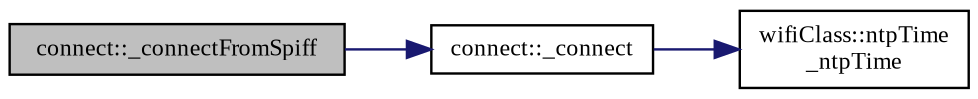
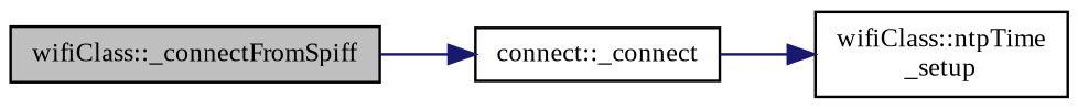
  digraph {
    fontname="Liberation Serif"
    rankdir=LR
    node [color=black fillcolor=white fontname="Liberation Serif" fontsize=10 shape=record style=filled]
    edge [color=midnightblue fontname="Liberation Serif" fontsize=10 labelfontname=Helvetica labelfontsize=10 style=solid]
-   n1 [fillcolor=grey75 fontcolor=black height=0.2 label="connect::_connectFromSpiff" width=0.4]
+   n1 [fillcolor=grey75 fontcolor=black height=0.2 label="wifiClass::_connectFromSpiff" width=0.4]
    n2 [height=0.2 label="connect::_connect" width=0.4]
-   n3 [height=0.2 label="wifiClass::ntpTime\l_ntpTime" width=0.4]
+   n3 [height=0.2 label="wifiClass::ntpTime\l_setup" width=0.4]
    n1 -> n2
    n2 -> n3
  }
